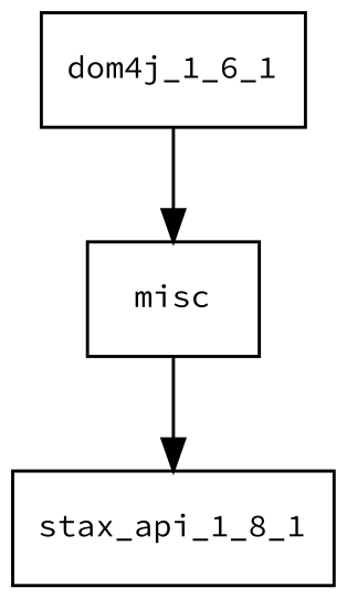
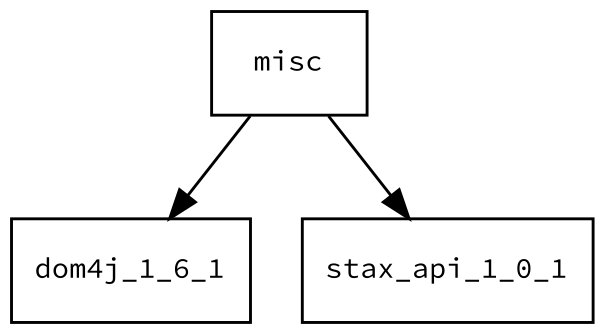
  digraph {
    fontname="Source Code Pro"
    node [fontname="Source Code Pro" fontsize=10.0 shape=box]
    edge [fontname="Source Code Pro"]
    dom4j_1_6_1
    misc
-   stax_api_1_0_1 [label=stax_api_1_8_1]
-   dom4j_1_6_1 -> misc
+   stax_api_1_0_1
+   misc -> dom4j_1_6_1
    misc -> stax_api_1_0_1
  }
